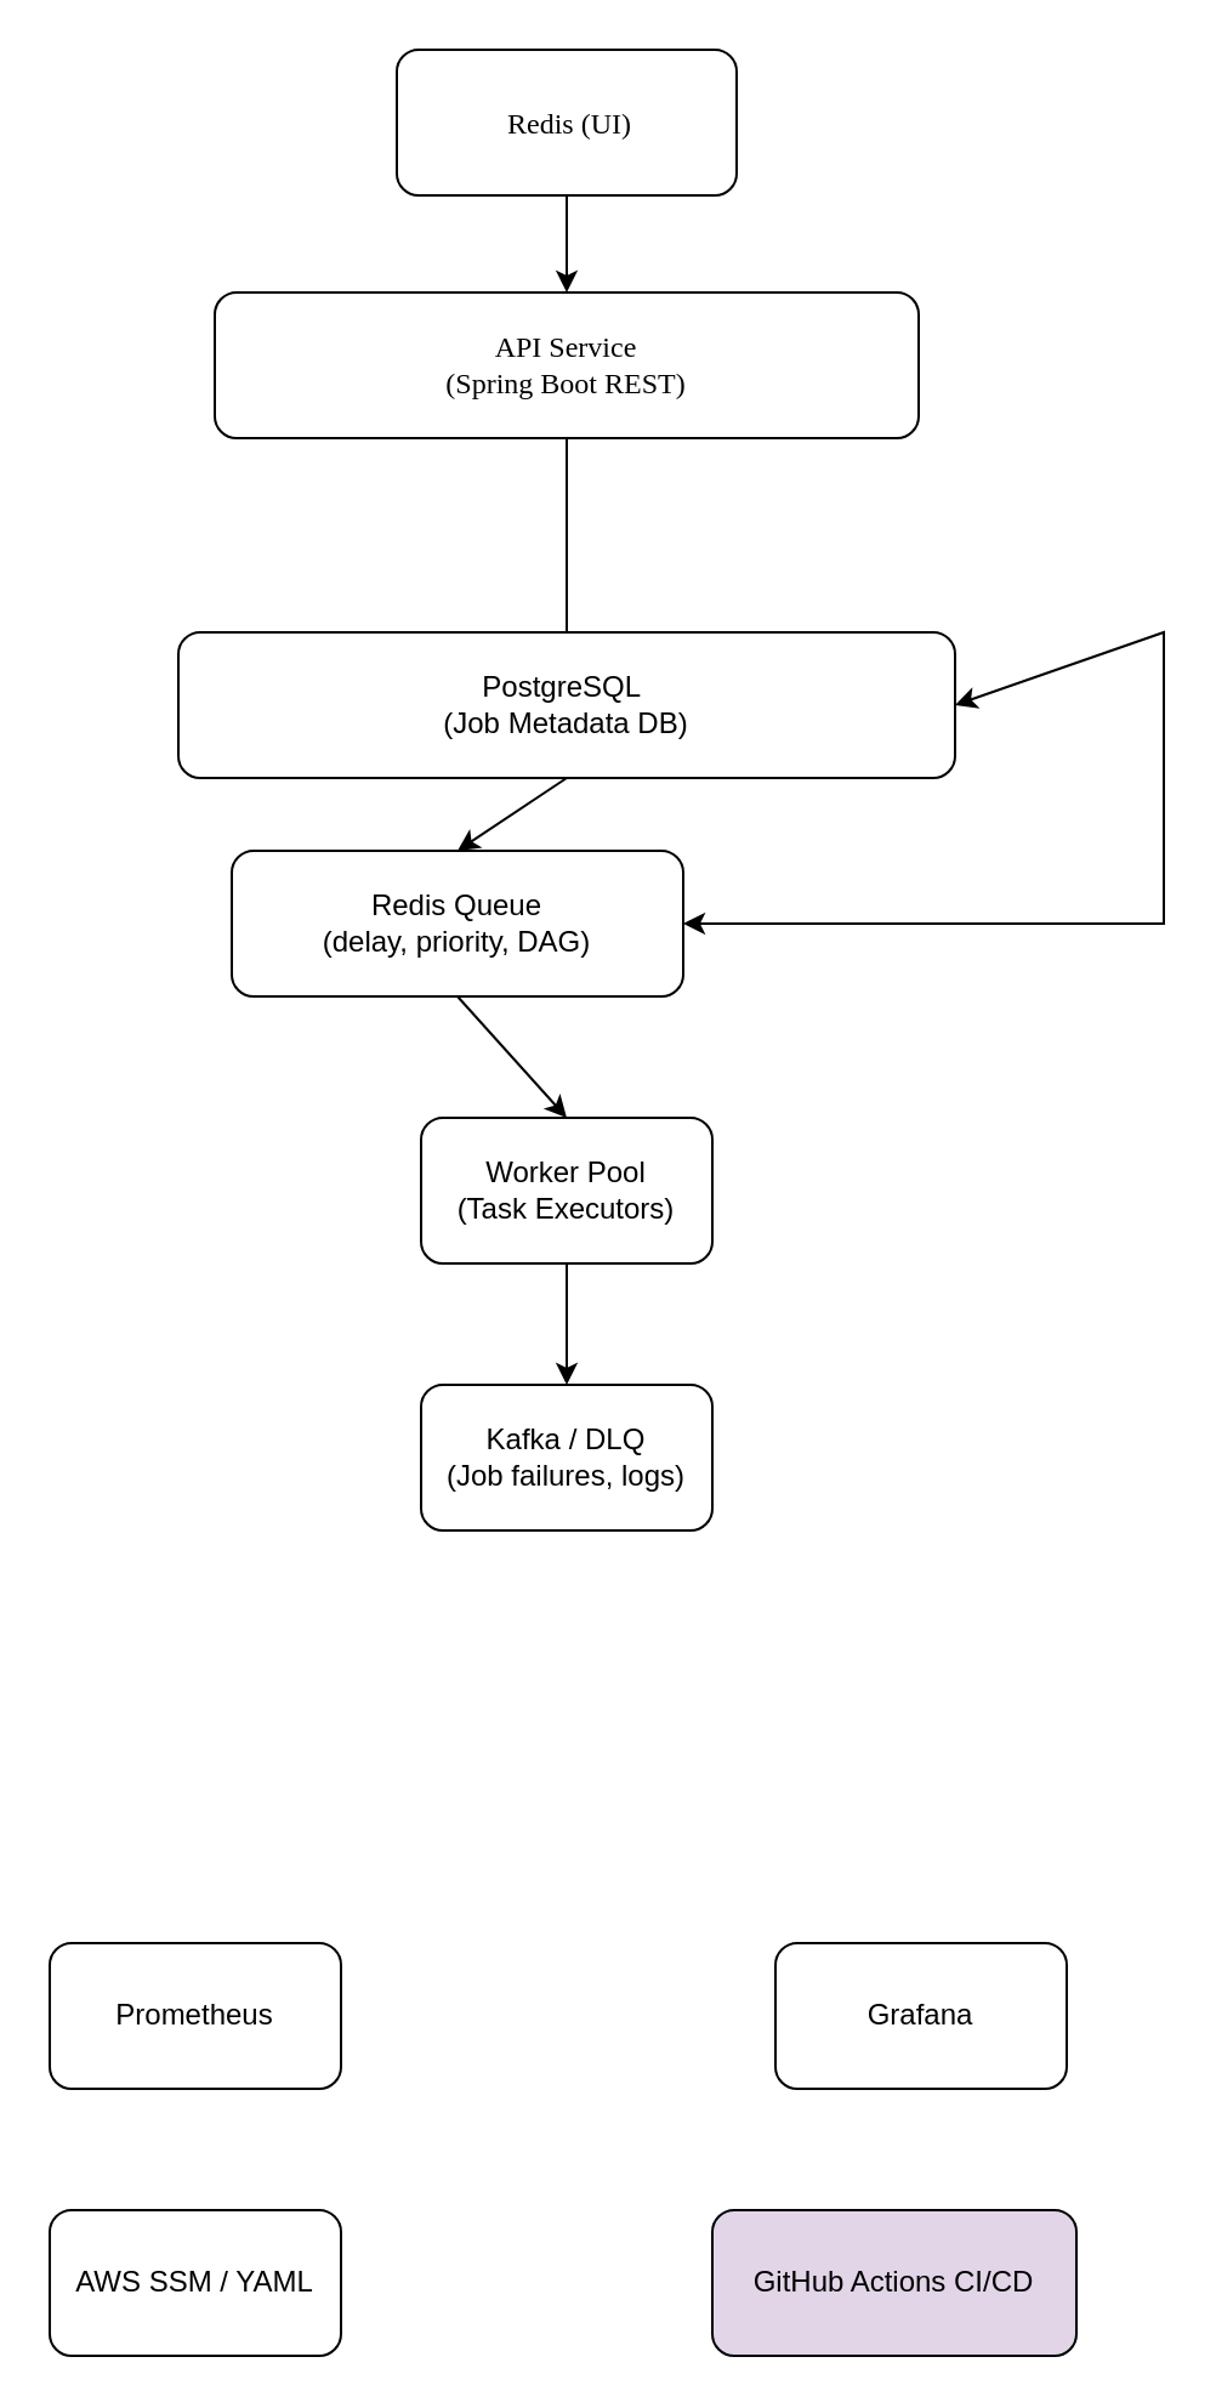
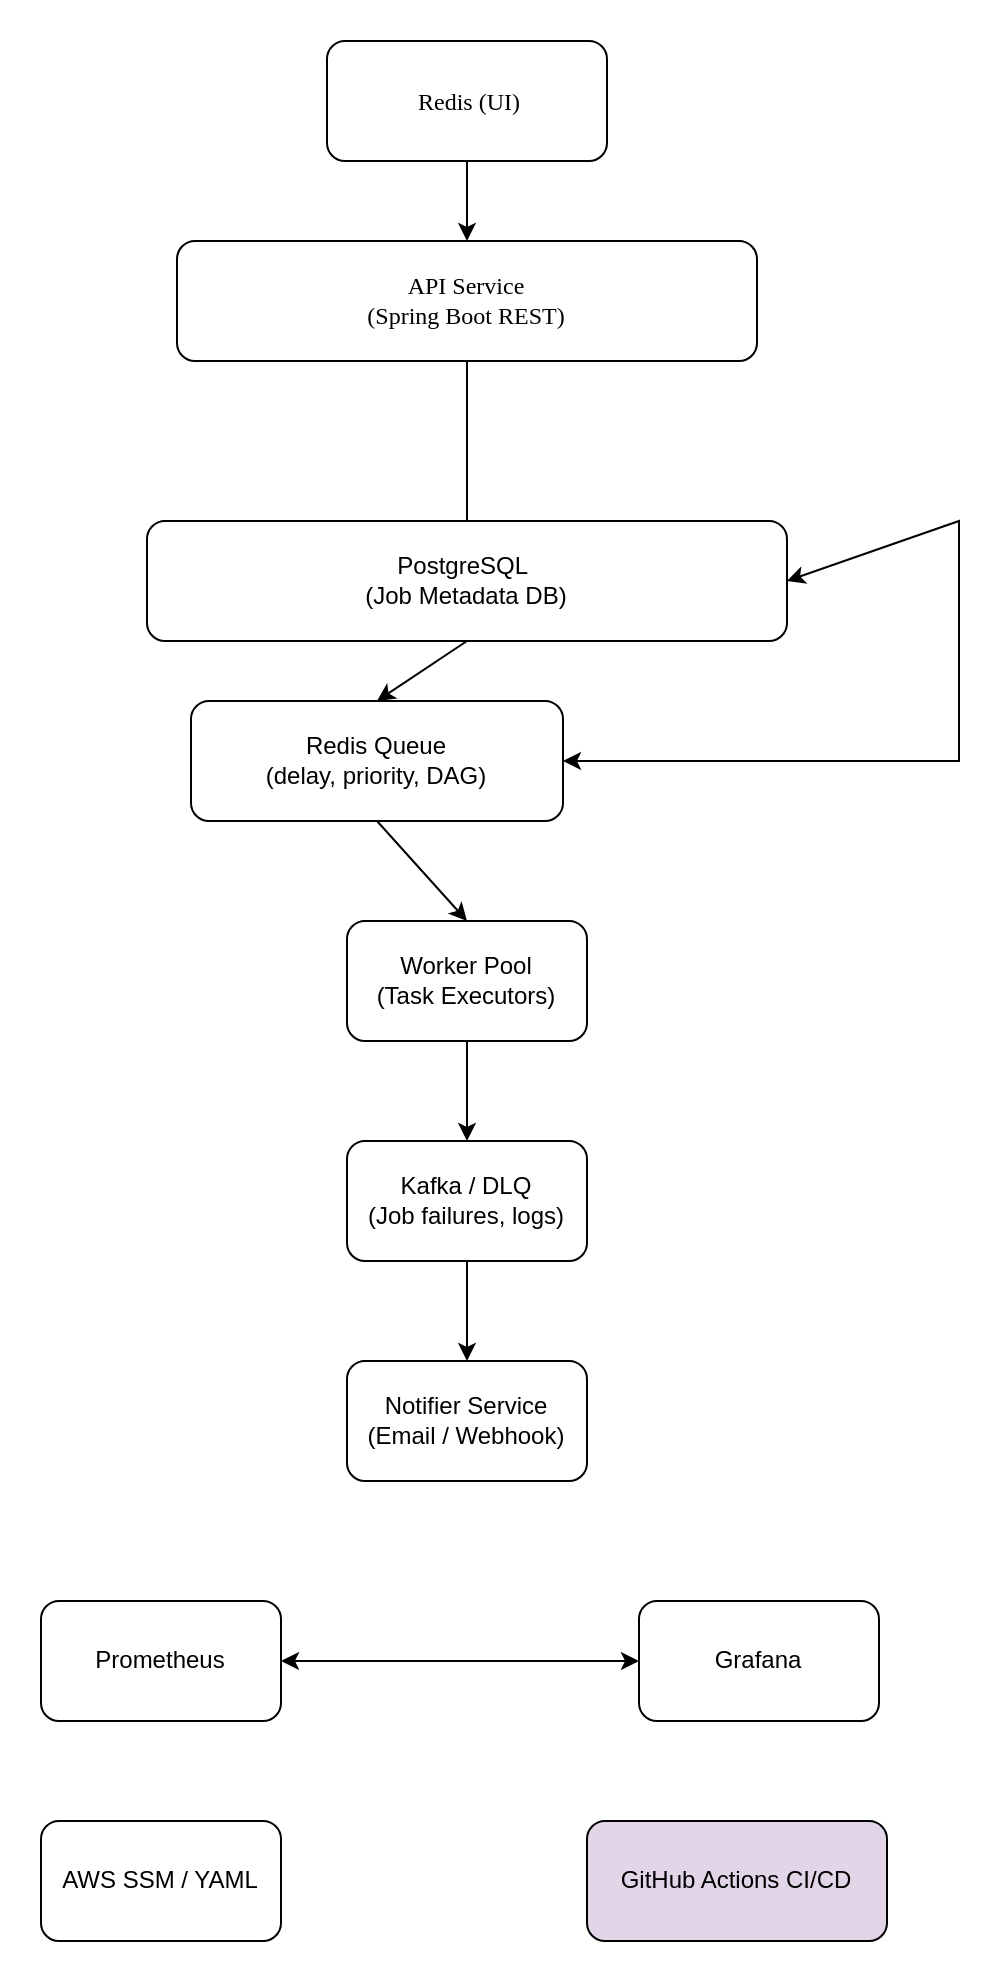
  <mxCell id="0" />
  <mxCell id="1" parent="0" />
  <mxCell id="2" value="&lt;div style=&quot;line-height: 24px; white-space: pre;&quot;&gt;&lt;span style=&quot;background-color: rgb(255, 255, 255);&quot;&gt;&lt;font face=&quot;Verdana&quot; style=&quot;color: rgb(0, 0, 0);&quot;&gt;&amp;nbsp;Redis (UI)&lt;/font&gt;&lt;/span&gt;&lt;/div&gt;" style="rounded=1;whiteSpace=wrap;html=1;" vertex="1" parent="1"><mxGeometry x="163" y="20" width="140" height="60" as="geometry" /></mxCell>
  <mxCell id="3" value="&lt;font face=&quot;Verdana&quot;&gt;API Service&lt;br&gt;(Spring Boot REST)&lt;/font&gt;" style="rounded=1;whiteSpace=wrap;html=1;" vertex="1" parent="1"><mxGeometry x="88" y="120" width="290" height="60" as="geometry" /></mxCell>
  <mxCell id="4" value="PostgreSQL&amp;nbsp;&lt;br&gt;(Job Metadata DB)" style="rounded=1;whiteSpace=wrap;html=1;" vertex="1" parent="1"><mxGeometry x="73" y="260" width="320" height="60" as="geometry" /></mxCell>
  <mxCell id="5" value="Redis Queue&lt;br&gt;(delay, priority, DAG)" style="rounded=1;whiteSpace=wrap;html=1;" vertex="1" parent="1"><mxGeometry x="95" y="350" width="186" height="60" as="geometry" /></mxCell>
  <mxCell id="6" value="Worker Pool&lt;br&gt;(Task Executors&lt;span style=&quot;background-color: transparent; color: light-dark(rgb(0, 0, 0), rgb(255, 255, 255));&quot;&gt;)&lt;/span&gt;" style="rounded=1;whiteSpace=wrap;html=1;" vertex="1" parent="1"><mxGeometry x="173" y="460" width="120" height="60" as="geometry" /></mxCell>
  <mxCell id="7" value="Kafka / DLQ&lt;br&gt;(Job failures, logs)" style="rounded=1;whiteSpace=wrap;html=1;" vertex="1" parent="1"><mxGeometry x="173" y="570" width="120" height="60" as="geometry" /></mxCell>
+ <mxCell id="8" value="Notifier Service&lt;br&gt;(Email / Webhook)" style="rounded=1;whiteSpace=wrap;html=1;" vertex="1" parent="1"><mxGeometry x="173" y="680" width="120" height="60" as="geometry" /></mxCell>
  <mxCell id="9" value="" style="endArrow=classic;html=1;rounded=0;exitX=0.5;exitY=1;exitDx=0;exitDy=0;entryX=0.5;entryY=0;entryDx=0;entryDy=0;" edge="1" parent="1" source="2" target="3"><mxGeometry width="50" height="50" relative="1" as="geometry"><mxPoint x="209" y="330" as="sourcePoint" /><mxPoint x="259" y="280" as="targetPoint" /></mxGeometry></mxCell>
  <mxCell id="10" value="" style="endArrow=none;html=1;rounded=0;entryX=0.5;entryY=1;entryDx=0;entryDy=0;" edge="1" parent="1" source="4" target="3"><mxGeometry width="50" height="50" relative="1" as="geometry"><mxPoint x="209" y="330" as="sourcePoint" /><mxPoint x="259" y="280" as="targetPoint" /></mxGeometry></mxCell>
  <mxCell id="11" value="" style="endArrow=classic;html=1;rounded=0;entryX=0.5;entryY=0;entryDx=0;entryDy=0;exitX=0.5;exitY=1;exitDx=0;exitDy=0;" edge="1" parent="1" source="4" target="5"><mxGeometry width="50" height="50" relative="1" as="geometry"><mxPoint x="239" y="292" as="sourcePoint" /><mxPoint x="259" y="280" as="targetPoint" /></mxGeometry></mxCell>
  <mxCell id="12" value="" style="endArrow=classic;html=1;rounded=0;entryX=0.5;entryY=0;entryDx=0;entryDy=0;exitX=0.5;exitY=1;exitDx=0;exitDy=0;" edge="1" parent="1" source="5" target="6"><mxGeometry width="50" height="50" relative="1" as="geometry"><mxPoint x="209" y="330" as="sourcePoint" /><mxPoint x="259" y="280" as="targetPoint" /></mxGeometry></mxCell>
  <mxCell id="13" value="" style="endArrow=classic;html=1;rounded=0;exitX=0.5;exitY=1;exitDx=0;exitDy=0;" edge="1" parent="1" source="6" target="7"><mxGeometry width="50" height="50" relative="1" as="geometry"><mxPoint x="209" y="530" as="sourcePoint" /><mxPoint x="259" y="480" as="targetPoint" /></mxGeometry></mxCell>
+ <mxCell id="14" value="" style="endArrow=classic;html=1;rounded=0;exitX=0.5;exitY=1;exitDx=0;exitDy=0;entryX=0.5;entryY=0;entryDx=0;entryDy=0;" edge="1" parent="1" source="7" target="8"><mxGeometry width="50" height="50" relative="1" as="geometry"><mxPoint x="209" y="730" as="sourcePoint" /><mxPoint x="259" y="680" as="targetPoint" /></mxGeometry></mxCell>
  <mxCell id="15" value="" style="endArrow=classic;startArrow=classic;html=1;rounded=0;entryX=1;entryY=0.5;entryDx=0;entryDy=0;exitX=1;exitY=0.5;exitDx=0;exitDy=0;" edge="1" parent="1" source="5" target="4"><mxGeometry width="50" height="50" relative="1" as="geometry"><mxPoint x="209" y="530" as="sourcePoint" /><mxPoint x="259" y="480" as="targetPoint" /><Array as="points"><mxPoint x="479" y="380" /><mxPoint x="479" y="320" /><mxPoint x="479" y="260" /></Array></mxGeometry></mxCell>
  <mxCell id="16" value="Prometheus" style="rounded=1;whiteSpace=wrap;html=1;" vertex="1" parent="1"><mxGeometry x="20" y="800" width="120" height="60" as="geometry" /></mxCell>
  <mxCell id="17" value="Grafana" style="rounded=1;whiteSpace=wrap;html=1;" vertex="1" parent="1"><mxGeometry x="319" y="800" width="120" height="60" as="geometry" /></mxCell>
+ <mxCell id="18" value="" style="endArrow=classic;startArrow=classic;html=1;rounded=0;exitX=1;exitY=0.5;exitDx=0;exitDy=0;entryX=0;entryY=0.5;entryDx=0;entryDy=0;" edge="1" parent="1" source="16" target="17"><mxGeometry width="50" height="50" relative="1" as="geometry"><mxPoint x="209" y="730" as="sourcePoint" /><mxPoint x="259" y="680" as="targetPoint" /></mxGeometry></mxCell>
  <mxCell id="19" value="AWS SSM / YAML" style="rounded=1;whiteSpace=wrap;html=1;" vertex="1" parent="1"><mxGeometry x="20" y="910" width="120" height="60" as="geometry" /></mxCell>
  <mxCell id="20" value="GitHub Actions CI/CD" style="rounded=1;whiteSpace=wrap;html=1;fillColor=#e1d5e7;" vertex="1" parent="1"><mxGeometry x="293" y="910" width="150" height="60" as="geometry" /></mxCell>
